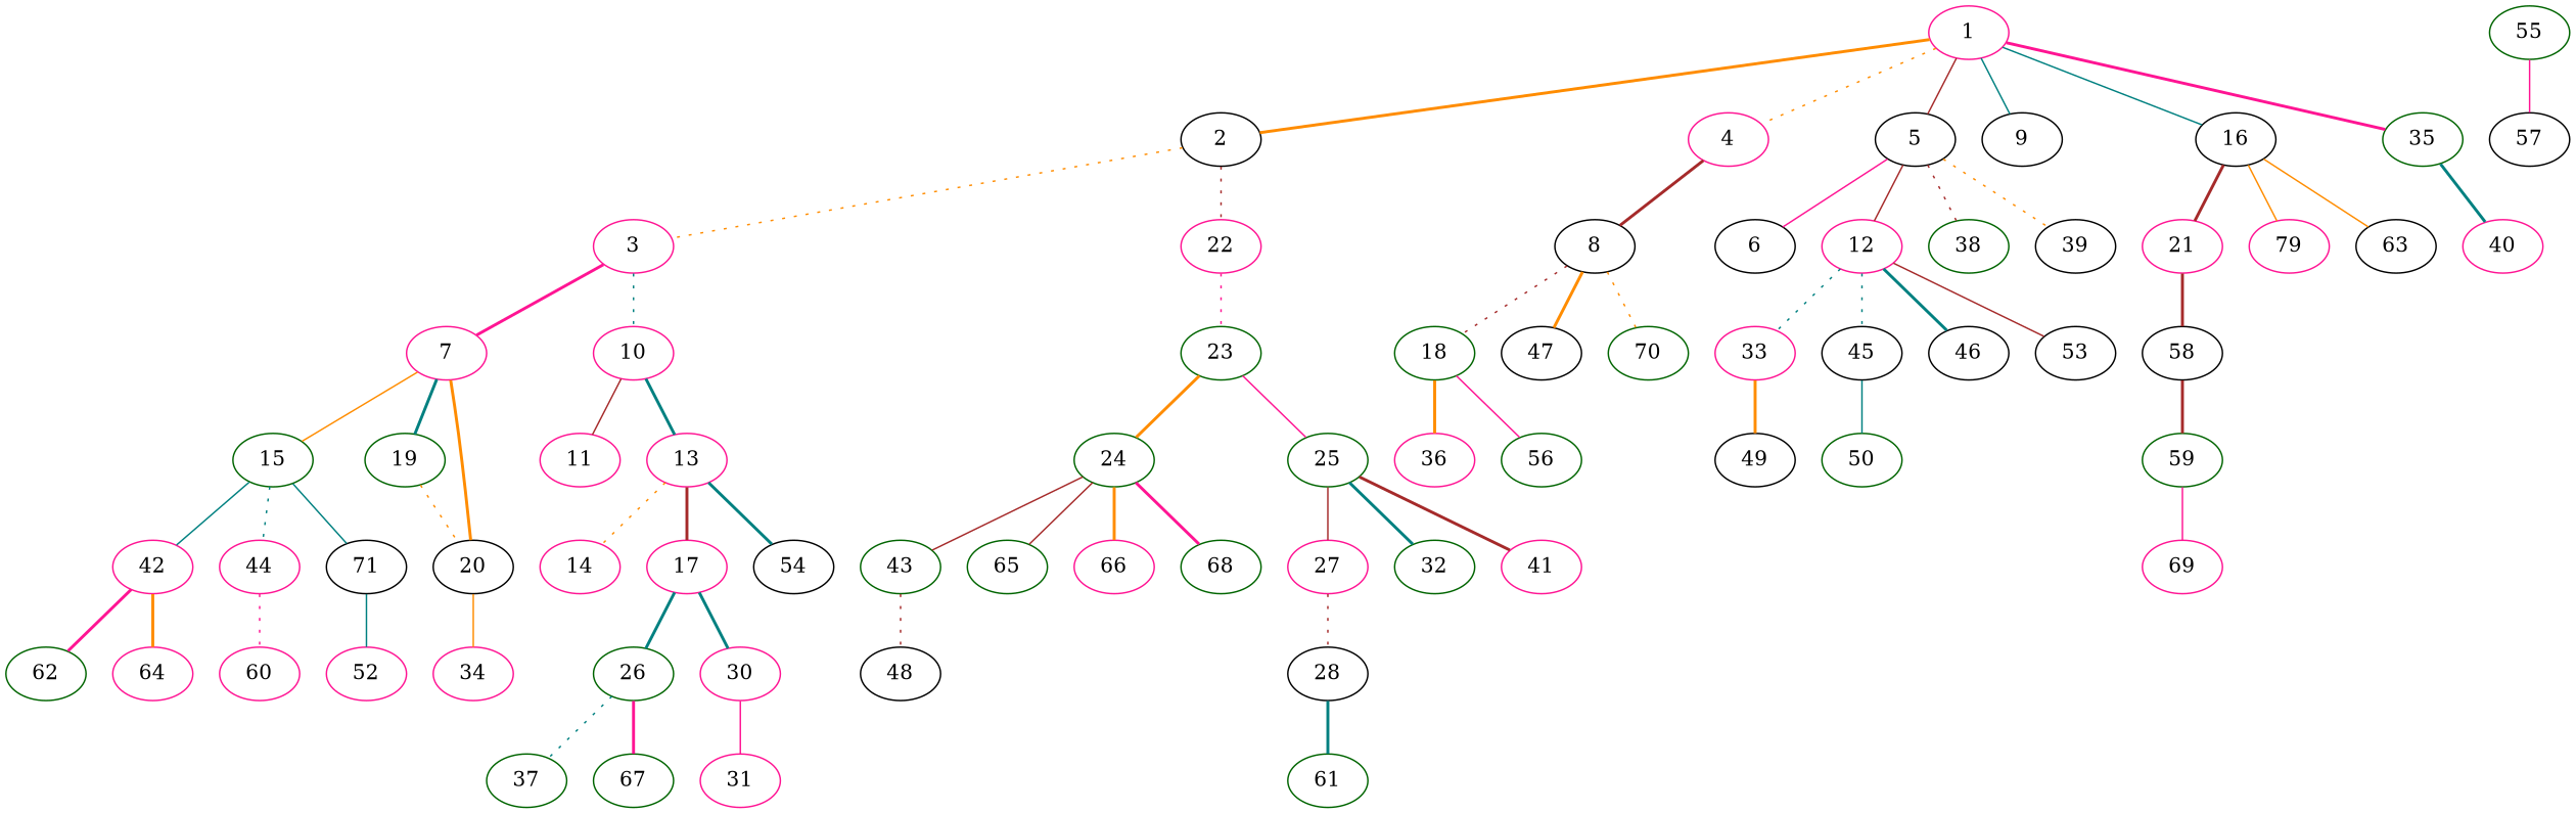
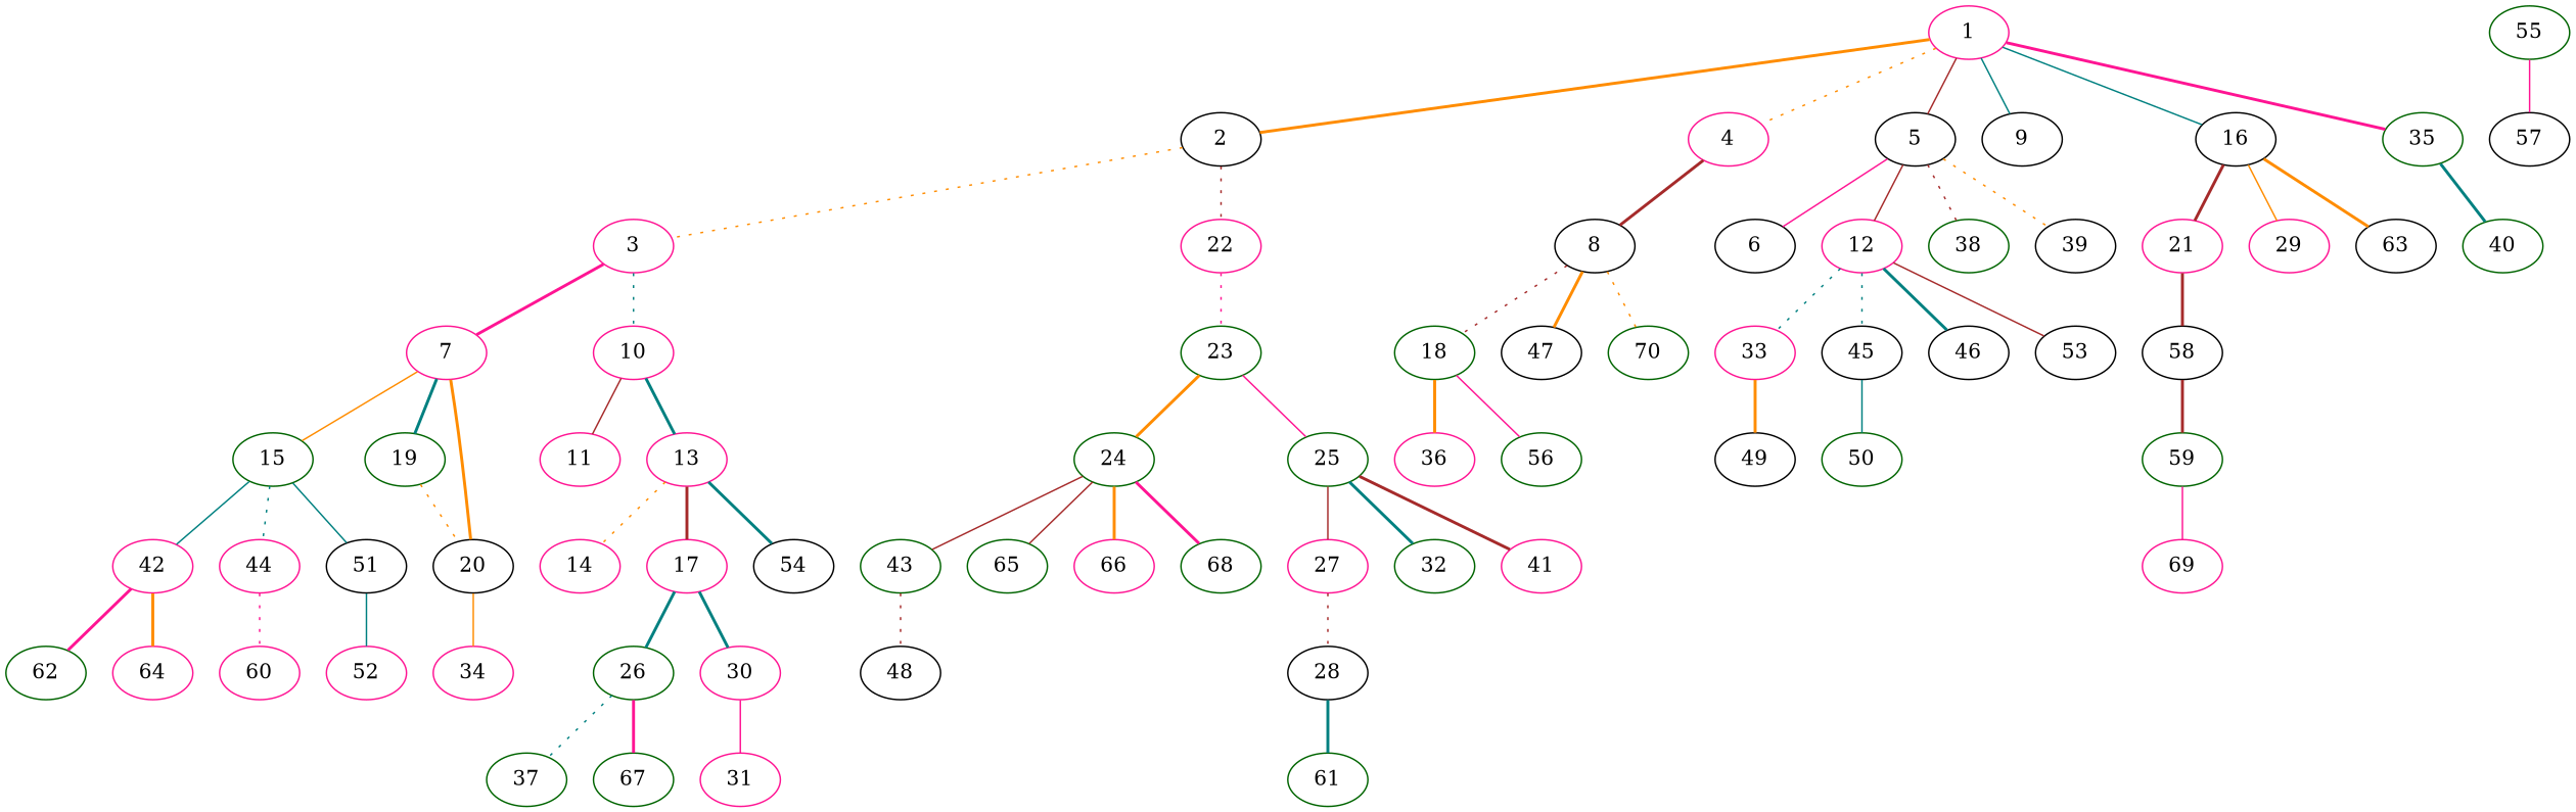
  graph {
    node [color=deeppink]
    edge [color=teal style=bold]
    2 [color=black]
    1
    4
    5 [color=black]
    9 [color=black]
    16 [color=black]
    35 [color=darkgreen]
    3
    22
    8 [color=black]
    6 [color=black]
    12
    38 [color=darkgreen]
    39 [color=black]
    21
-   29 [label=79]
+   29
    63 [color=black]
-   40
+   40 [color=darkgreen]
    7
    10
    23 [color=darkgreen]
    18 [color=darkgreen]
    47 [color=black]
    70 [color=darkgreen]
    33
    45 [color=black]
    46 [color=black]
    53 [color=black]
    58 [color=black]
    15 [color=darkgreen]
    19 [color=darkgreen]
    20 [color=black]
    11
    13
    24 [color=darkgreen]
    25 [color=darkgreen]
    42
    44
-   51 [color=black label=71]
+   51 [color=black]
    55 [color=darkgreen]
    57 [color=black]
    14
    17
    54 [color=black]
    36
    56 [color=darkgreen]
    49 [color=black]
    50 [color=darkgreen]
    62 [color=darkgreen]
    64
    60
    52
    34
    26 [color=darkgreen]
    30
    37 [color=darkgreen]
    67 [color=darkgreen]
    31
    59 [color=darkgreen]
    69
    43 [color=darkgreen]
    65 [color=darkgreen]
    66
    68 [color=darkgreen]
    27
    32 [color=darkgreen]
    41
    48 [color=black]
    28 [color=black]
    61 [color=darkgreen]
    2 -- 3 [color=darkorange style=dotted]
    2 -- 22 [color=brown style=dotted]
    1 -- 2 [color=darkorange]
    1 -- 4 [color=darkorange style=dotted]
    1 -- 5 [color=brown style=solid]
    1 -- 9 [style=solid]
    1 -- 16 [style=solid]
    1 -- 35 [color=deeppink]
    4 -- 8 [color=brown]
    5 -- 6 [color=deeppink style=solid]
    5 -- 12 [color=brown style=solid]
    5 -- 38 [color=brown style=dotted]
    5 -- 39 [color=darkorange style=dotted]
    16 -- 21 [color=brown]
    16 -- 29 [color=darkorange style=solid]
-   16 -- 63 [color=darkorange style=solid]
+   16 -- 63 [color=darkorange]
    35 -- 40
    3 -- 7 [color=deeppink]
    3 -- 10 [style=dotted]
    22 -- 23 [color=deeppink style=dotted]
    8 -- 18 [color=brown style=dotted]
    8 -- 47 [color=darkorange]
    8 -- 70 [color=darkorange style=dotted]
    12 -- 33 [style=dotted]
    12 -- 45 [style=dotted]
    12 -- 46
    12 -- 53 [color=brown style=solid]
    21 -- 58 [color=brown]
    7 -- 15 [color=darkorange style=solid]
    7 -- 19
    7 -- 20 [color=darkorange]
    10 -- 11 [color=brown style=solid]
    10 -- 13
    23 -- 24 [color=darkorange]
    23 -- 25 [color=deeppink style=solid]
    18 -- 36 [color=darkorange]
    18 -- 56 [color=deeppink style=solid]
    33 -- 49 [color=darkorange]
    45 -- 50 [style=solid]
    58 -- 59 [color=brown]
    15 -- 42 [style=solid]
    15 -- 44 [style=dotted]
    15 -- 51 [style=solid]
    19 -- 20 [color=darkorange style=dotted]
    20 -- 34 [color=darkorange style=solid]
    13 -- 14 [color=darkorange style=dotted]
    13 -- 17 [color=brown]
    13 -- 54
    24 -- 43 [color=brown style=solid]
    24 -- 65 [color=brown style=solid]
    24 -- 66 [color=darkorange]
    24 -- 68 [color=deeppink]
    25 -- 27 [color=brown style=solid]
    25 -- 32
    25 -- 41 [color=brown]
    42 -- 62 [color=deeppink]
    42 -- 64 [color=darkorange]
    44 -- 60 [color=deeppink style=dotted]
    51 -- 52 [style=solid]
    55 -- 57 [color=deeppink style=solid]
    17 -- 26
    17 -- 30
    26 -- 37 [style=dotted]
    26 -- 67 [color=deeppink]
    30 -- 31 [color=deeppink style=solid]
    59 -- 69 [color=deeppink style=solid]
    43 -- 48 [color=brown style=dotted]
    27 -- 28 [color=brown style=dotted]
    28 -- 61
  }
